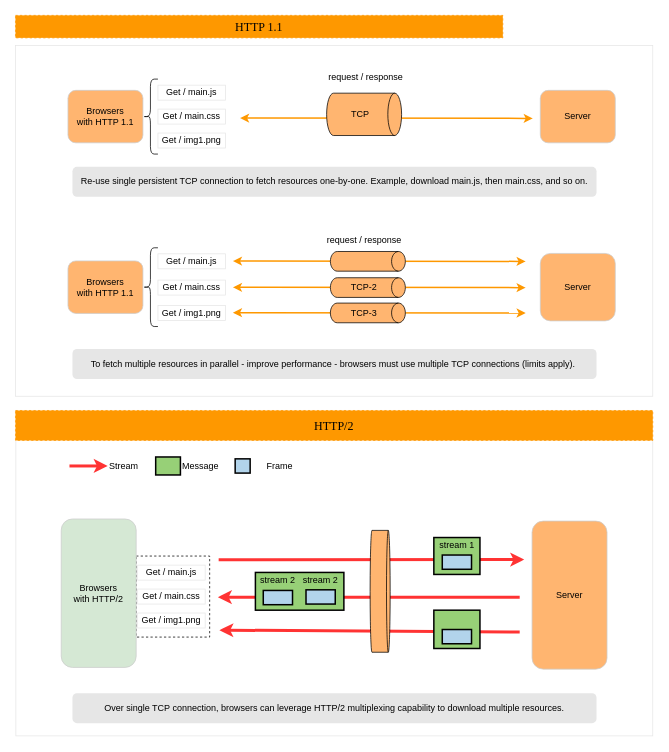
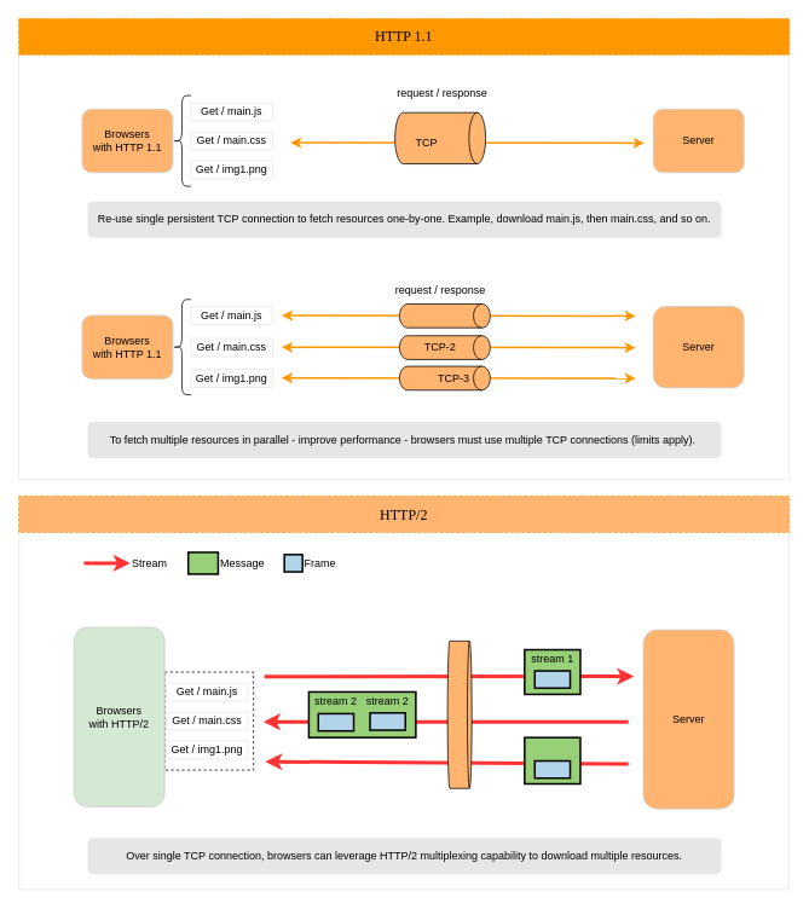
  <mxCell id="0" />
  <mxCell id="1" parent="0" />
  <mxCell id="2" value="" style="rounded=0;whiteSpace=wrap;html=1;strokeColor=#E6E6E6;" vertex="1" parent="1"><mxGeometry x="20.5" y="585" width="849.5" height="396" as="geometry" /></mxCell>
  <mxCell id="3" value="" style="rounded=0;whiteSpace=wrap;html=1;strokeColor=#E6E6E6;" vertex="1" parent="1"><mxGeometry y="60" width="850" height="468" as="geometry" x="20" /></mxCell>
  <mxCell id="4" value="" style="rounded=0;whiteSpace=wrap;html=1;shadow=0;dashed=1;strokeColor=default;fillColor=none;" parent="1" vertex="1"><mxGeometry x="181" y="741.15" width="98" height="108.07" as="geometry" /></mxCell>
  <mxCell id="5" value="" style="endArrow=classic;html=1;rounded=0;entryX=0.765;entryY=0.706;entryDx=0;entryDy=0;strokeColor=#FE9800;strokeWidth=2;entryPerimeter=0;startArrow=classic;startFill=1;" parent="1" edge="1"><mxGeometry width="50" height="50" relative="1" as="geometry"><mxPoint x="319.5" y="157" as="sourcePoint" /><mxPoint x="710" y="157.41" as="targetPoint" /></mxGeometry></mxCell>
  <mxCell id="6" value="" style="strokeWidth=1;html=1;shape=mxgraph.flowchart.direct_data;whiteSpace=wrap;rounded=1;shadow=0;fillColor=#FFB570;" parent="1" vertex="1"><mxGeometry x="435" y="123.75" width="100" height="56.5" as="geometry" /></mxCell>
  <mxCell id="7" value="Browsers&lt;br&gt;with HTTP 1.1" style="rounded=1;whiteSpace=wrap;html=1;shadow=0;strokeColor=#CCCCCC;strokeWidth=1;fillColor=#FFB570;" parent="1" vertex="1"><mxGeometry x="90" y="120" width="100" height="70" as="geometry" /></mxCell>
  <mxCell id="8" value="Server" style="rounded=1;whiteSpace=wrap;html=1;shadow=0;strokeColor=#CCCCCC;strokeWidth=1;fillColor=#FFB570;" parent="1" vertex="1"><mxGeometry x="720" y="120" width="100" height="70" as="geometry" /></mxCell>
  <mxCell id="9" style="edgeStyle=orthogonalEdgeStyle;rounded=0;orthogonalLoop=1;jettySize=auto;html=1;exitX=0.5;exitY=1;exitDx=0;exitDy=0;exitPerimeter=0;" parent="1" source="6" target="6" edge="1"><mxGeometry relative="1" as="geometry" /></mxCell>
  <mxCell id="10" value="Get / main.js" style="text;html=1;strokeColor=#E6E6E6;fillColor=none;align=center;verticalAlign=middle;whiteSpace=wrap;rounded=0;shadow=0;" parent="1" vertex="1"><mxGeometry x="210" y="113.07" width="90" height="20" as="geometry" /></mxCell>
  <mxCell id="11" value="Get / main.css" style="text;html=1;strokeColor=#E6E6E6;fillColor=none;align=center;verticalAlign=middle;whiteSpace=wrap;rounded=0;shadow=0;" parent="1" vertex="1"><mxGeometry x="210" y="145" width="90" height="20" as="geometry" /></mxCell>
  <mxCell id="12" value="Get / img1.png" style="text;html=1;strokeColor=#E6E6E6;fillColor=none;align=center;verticalAlign=middle;whiteSpace=wrap;rounded=0;shadow=0;" parent="1" vertex="1"><mxGeometry x="210" y="176.94" width="90" height="20" as="geometry" /></mxCell>
  <mxCell id="13" value="request / response" style="text;html=1;strokeColor=none;fillColor=none;align=center;verticalAlign=middle;whiteSpace=wrap;rounded=0;shadow=0;dashed=1;" parent="1" vertex="1"><mxGeometry x="428" y="93.07" width="119" height="20" as="geometry" /></mxCell>
- <mxCell id="14" value="TCP" style="text;html=1;strokeColor=none;fillColor=none;align=center;verticalAlign=middle;whiteSpace=wrap;rounded=0;shadow=0;dashed=1;" parent="1" vertex="1"><mxGeometry x="460" y="142" width="40" height="20" as="geometry" /></mxCell>
- <mxCell id="15" value="HTTP 1.1" style="rounded=0;whiteSpace=wrap;html=1;shadow=0;dashed=1;fontFamily=Verdana;fontSize=16;strokeColor=#FE9800;strokeWidth=1;fillColor=#FE9800;fontStyle=0" parent="1" vertex="1"><mxGeometry x="20" y="20" width="650" height="30" as="geometry" /></mxCell>
- <mxCell id="16" value="HTTP/2" style="rounded=0;whiteSpace=wrap;html=1;shadow=0;dashed=1;fontFamily=Verdana;fontSize=16;strokeColor=#FE9800;strokeWidth=1;fillColor=#FE9800;fontStyle=0" parent="1" vertex="1"><mxGeometry y="547" width="850" height="40" as="geometry" x="20" /></mxCell>
+ <mxCell id="14" value="TCP" style="text;html=1;strokeColor=none;fillColor=none;align=center;verticalAlign=middle;whiteSpace=wrap;rounded=0;shadow=0;dashed=1;" parent="1" vertex="1"><mxGeometry x="450" y="147" width="40" height="20" as="geometry" /></mxCell>
+ <mxCell id="15" value="HTTP 1.1" style="rounded=0;whiteSpace=wrap;html=1;shadow=0;dashed=1;fontFamily=Verdana;fontSize=16;strokeColor=#FE9800;strokeWidth=1;fillColor=#FE9800;fontStyle=0" parent="1" vertex="1"><mxGeometry width="850" height="40" as="geometry" x="20" y="20" /></mxCell>
+ <mxCell id="16" value="HTTP/2" style="rounded=0;whiteSpace=wrap;html=1;shadow=0;dashed=1;fontFamily=Verdana;fontSize=16;strokeColor=#FE9800;strokeWidth=1;fillColor=#ffb570;fontStyle=0;" parent="1" vertex="1"><mxGeometry y="547" width="850" height="40" as="geometry" x="20" /></mxCell>
  <mxCell id="17" value="" style="shape=curlyBracket;whiteSpace=wrap;html=1;rounded=1;strokeColor=#000000;" parent="1" vertex="1"><mxGeometry x="190" y="105" width="20" height="100" as="geometry" /></mxCell>
  <mxCell id="18" value="" style="endArrow=classic;html=1;rounded=0;entryX=0.765;entryY=0.706;entryDx=0;entryDy=0;strokeColor=#FE9800;strokeWidth=2;entryPerimeter=0;startArrow=classic;startFill=1;" parent="1" edge="1"><mxGeometry width="50" height="50" relative="1" as="geometry"><mxPoint x="310" y="347.73" as="sourcePoint" /><mxPoint x="700.5" y="348.14" as="targetPoint" /></mxGeometry></mxCell>
  <mxCell id="19" value="Browsers&lt;br&gt;with HTTP 1.1" style="rounded=1;whiteSpace=wrap;html=1;shadow=0;strokeColor=#CCCCCC;strokeWidth=1;fillColor=#FFB570;" parent="1" vertex="1"><mxGeometry x="90" y="347.5" width="100" height="70" as="geometry" /></mxCell>
  <mxCell id="20" value="Server" style="rounded=1;whiteSpace=wrap;html=1;shadow=0;strokeColor=#CCCCCC;strokeWidth=1;fillColor=#FFB570;" parent="1" vertex="1"><mxGeometry x="720" y="337.5" width="100" height="90" as="geometry" /></mxCell>
  <mxCell id="21" value="Get / main.js" style="text;html=1;strokeColor=#E6E6E6;fillColor=none;align=center;verticalAlign=middle;whiteSpace=wrap;rounded=0;shadow=0;" parent="1" vertex="1"><mxGeometry x="210" y="338.07" width="90" height="20" as="geometry" /></mxCell>
  <mxCell id="22" value="Get / main.css" style="text;html=1;strokeColor=#E6E6E6;fillColor=none;align=center;verticalAlign=middle;whiteSpace=wrap;rounded=0;shadow=0;" parent="1" vertex="1"><mxGeometry x="210" y="373.07" width="90" height="20" as="geometry" /></mxCell>
  <mxCell id="23" value="Get / img1.png" style="text;html=1;strokeColor=#E6E6E6;fillColor=none;align=center;verticalAlign=middle;whiteSpace=wrap;rounded=0;shadow=0;" parent="1" vertex="1"><mxGeometry x="210" y="406.87" width="90" height="20" as="geometry" /></mxCell>
  <mxCell id="24" value="request / response" style="text;html=1;strokeColor=none;fillColor=none;align=center;verticalAlign=middle;whiteSpace=wrap;rounded=0;shadow=0;dashed=1;" parent="1" vertex="1"><mxGeometry x="426" y="310" width="119" height="20" as="geometry" /></mxCell>
  <mxCell id="25" value="" style="shape=curlyBracket;whiteSpace=wrap;html=1;rounded=1;strokeColor=#000000;" parent="1" vertex="1"><mxGeometry x="190" y="330" width="20" height="105" as="geometry" /></mxCell>
  <mxCell id="26" value="" style="group;fillColor=#FFFFFF;" parent="1" vertex="1" connectable="0"><mxGeometry x="440" y="334.94" width="100" height="26.25" as="geometry" /></mxCell>
  <mxCell id="27" value="" style="strokeWidth=1;html=1;shape=mxgraph.flowchart.direct_data;whiteSpace=wrap;rounded=1;shadow=0;fillColor=#FFB570;" parent="26" vertex="1"><mxGeometry width="100" height="26.25" as="geometry" /></mxCell>
  <mxCell id="28" style="edgeStyle=orthogonalEdgeStyle;rounded=0;orthogonalLoop=1;jettySize=auto;html=1;exitX=0.5;exitY=1;exitDx=0;exitDy=0;exitPerimeter=0;" parent="26" source="27" target="27" edge="1"><mxGeometry relative="1" as="geometry" /></mxCell>
  <mxCell id="29" value="" style="endArrow=classic;html=1;rounded=0;entryX=0.765;entryY=0.706;entryDx=0;entryDy=0;strokeColor=#FE9800;strokeWidth=2;entryPerimeter=0;startArrow=classic;startFill=1;" parent="1" edge="1"><mxGeometry width="50" height="50" relative="1" as="geometry"><mxPoint x="310" y="382.73" as="sourcePoint" /><mxPoint x="700.5" y="383.14" as="targetPoint" /></mxGeometry></mxCell>
  <mxCell id="30" value="" style="group;fillColor=#FFFFFF;" parent="1" vertex="1" connectable="0"><mxGeometry x="440" y="369.94" width="100" height="26.25" as="geometry" /></mxCell>
  <mxCell id="31" value="" style="strokeWidth=1;html=1;shape=mxgraph.flowchart.direct_data;whiteSpace=wrap;rounded=1;shadow=0;fillColor=#FFB570;" parent="30" vertex="1"><mxGeometry width="100" height="26.25" as="geometry" /></mxCell>
  <mxCell id="32" value="TCP-2" style="text;html=1;strokeColor=none;fillColor=none;align=center;verticalAlign=middle;whiteSpace=wrap;rounded=0;shadow=0;dashed=1;" parent="30" vertex="1"><mxGeometry x="25" y="6.56" width="40" height="13.13" as="geometry" /></mxCell>
  <mxCell id="33" style="edgeStyle=orthogonalEdgeStyle;rounded=0;orthogonalLoop=1;jettySize=auto;html=1;exitX=0.5;exitY=1;exitDx=0;exitDy=0;exitPerimeter=0;" parent="30" source="31" target="31" edge="1"><mxGeometry relative="1" as="geometry" /></mxCell>
  <mxCell id="34" value="" style="endArrow=classic;html=1;rounded=0;entryX=0.765;entryY=0.706;entryDx=0;entryDy=0;strokeColor=#FE9800;strokeWidth=2;entryPerimeter=0;startArrow=classic;startFill=1;" parent="1" edge="1"><mxGeometry width="50" height="50" relative="1" as="geometry"><mxPoint x="310" y="416.54" as="sourcePoint" /><mxPoint x="700.5" y="416.95" as="targetPoint" /></mxGeometry></mxCell>
  <mxCell id="35" value="" style="group;fillColor=#FFFFFF;" parent="1" vertex="1" connectable="0"><mxGeometry x="440" y="403.75" width="100" height="26.25" as="geometry" /></mxCell>
  <mxCell id="36" value="" style="strokeWidth=1;html=1;shape=mxgraph.flowchart.direct_data;whiteSpace=wrap;rounded=1;shadow=0;fillColor=#FFB570;" parent="35" vertex="1"><mxGeometry width="100" height="26.25" as="geometry" /></mxCell>
- <mxCell id="37" value="TCP-3" style="text;html=1;strokeColor=none;fillColor=none;align=center;verticalAlign=middle;whiteSpace=wrap;rounded=0;shadow=0;dashed=1;" parent="35" vertex="1"><mxGeometry x="25" y="6.56" width="40" height="13.13" as="geometry" /></mxCell>
+ <mxCell id="37" value="TCP-3" style="text;html=1;strokeColor=none;fillColor=none;align=center;verticalAlign=middle;whiteSpace=wrap;rounded=0;shadow=0;dashed=1;" parent="35" vertex="1"><mxGeometry x="40" y="6.56" width="40" height="13.13" as="geometry" /></mxCell>
  <mxCell id="38" style="edgeStyle=orthogonalEdgeStyle;rounded=0;orthogonalLoop=1;jettySize=auto;html=1;exitX=0.5;exitY=1;exitDx=0;exitDy=0;exitPerimeter=0;" parent="35" source="36" target="36" edge="1"><mxGeometry relative="1" as="geometry" /></mxCell>
  <mxCell id="39" value="Re-use single persistent TCP connection to fetch resources one-by-one. Example, download main.js, then main.css, and so on." style="rounded=1;whiteSpace=wrap;html=1;strokeColor=none;fillColor=#E6E6E6;" parent="1" vertex="1"><mxGeometry x="96" y="222" width="699" height="40" as="geometry" /></mxCell>
  <mxCell id="40" value="To fetch multiple resources in parallel - improve performance - browsers must use multiple TCP connections (limits apply).&amp;nbsp;" style="rounded=1;whiteSpace=wrap;html=1;strokeColor=none;fillColor=#E6E6E6;" parent="1" vertex="1"><mxGeometry x="96" y="465" width="699" height="40" as="geometry" /></mxCell>
  <mxCell id="41" value="Over single TCP connection, browsers can leverage HTTP/2 multiplexing capability to download multiple resources." style="rounded=1;whiteSpace=wrap;html=1;strokeColor=none;fillColor=#E6E6E6;" parent="1" vertex="1"><mxGeometry x="96" y="924" width="699" height="40" as="geometry" /></mxCell>
  <mxCell id="42" value="" style="endArrow=classic;html=1;rounded=0;strokeColor=#FF3333;strokeWidth=4;startArrow=none;startFill=0;" parent="1" edge="1"><mxGeometry width="50" height="50" relative="1" as="geometry"><mxPoint x="92" y="621" as="sourcePoint" /><mxPoint x="143" y="621" as="targetPoint" /></mxGeometry></mxCell>
  <mxCell id="43" value="Stream" style="text;html=1;strokeColor=none;fillColor=none;align=center;verticalAlign=middle;whiteSpace=wrap;rounded=0;shadow=0;" parent="1" vertex="1"><mxGeometry x="141" y="606" width="47" height="30" as="geometry" /></mxCell>
  <mxCell id="44" value="" style="rounded=0;whiteSpace=wrap;html=1;shadow=0;strokeColor=default;fillColor=#97D077;strokeWidth=2;" parent="1" vertex="1"><mxGeometry x="207" y="609" width="33" height="24" as="geometry" /></mxCell>
  <mxCell id="45" value="Message" style="text;html=1;strokeColor=none;fillColor=none;align=center;verticalAlign=middle;whiteSpace=wrap;rounded=0;shadow=0;" parent="1" vertex="1"><mxGeometry x="240" y="606" width="54" height="30" as="geometry" /></mxCell>
  <mxCell id="46" value="" style="rounded=0;whiteSpace=wrap;html=1;shadow=0;strokeColor=default;strokeWidth=2;fillColor=#B2D4EB;" parent="1" vertex="1"><mxGeometry x="313" y="611.5" width="20" height="19" as="geometry" /></mxCell>
- <mxCell id="47" value="Frame" style="text;html=1;strokeColor=none;fillColor=none;align=center;verticalAlign=middle;whiteSpace=wrap;rounded=0;shadow=0;" parent="1" vertex="1"><mxGeometry x="353" y="606" width="39" height="30" as="geometry" /></mxCell>
+ <mxCell id="47" value="Frame" style="text;html=1;strokeColor=none;fillColor=none;align=center;verticalAlign=middle;whiteSpace=wrap;rounded=0;shadow=0;" parent="1" vertex="1"><mxGeometry x="333" y="606" width="39" height="30" as="geometry" /></mxCell>
  <mxCell id="48" value="" style="endArrow=classic;html=1;rounded=0;entryX=0.765;entryY=0.706;entryDx=0;entryDy=0;strokeColor=#FF3333;strokeWidth=4;entryPerimeter=0;startArrow=none;startFill=0;" parent="1" edge="1"><mxGeometry width="50" height="50" relative="1" as="geometry"><mxPoint x="291" y="746.11" as="sourcePoint" /><mxPoint x="698.5" y="745.82" as="targetPoint" /></mxGeometry></mxCell>
  <mxCell id="49" value="Browsers&lt;br&gt;with HTTP/2" style="rounded=1;whiteSpace=wrap;html=1;shadow=0;strokeColor=#CCCCCC;strokeWidth=1;fillColor=#d5e8d4;" parent="1" vertex="1"><mxGeometry x="81" y="691.7" width="100" height="198" as="geometry" /></mxCell>
  <mxCell id="50" value="Server" style="rounded=1;whiteSpace=wrap;html=1;shadow=0;strokeColor=#CCCCCC;strokeWidth=1;fillColor=#FFB570;" parent="1" vertex="1"><mxGeometry x="709" y="694.54" width="100" height="197.46" as="geometry" /></mxCell>
  <mxCell id="51" style="edgeStyle=orthogonalEdgeStyle;rounded=0;orthogonalLoop=1;jettySize=auto;html=1;exitX=0.5;exitY=1;exitDx=0;exitDy=0;exitPerimeter=0;" parent="1" edge="1"><mxGeometry relative="1" as="geometry"><mxPoint x="481" y="853.07" as="sourcePoint" /><mxPoint x="481" y="853.07" as="targetPoint" /></mxGeometry></mxCell>
  <mxCell id="52" value="Get / main.js" style="text;html=1;strokeColor=#E6E6E6;fillColor=none;align=center;verticalAlign=middle;whiteSpace=wrap;rounded=0;shadow=0;" parent="1" vertex="1"><mxGeometry x="183" y="753.25" width="90" height="20" as="geometry" /></mxCell>
  <mxCell id="53" value="Get / main.css" style="text;html=1;strokeColor=#E6E6E6;fillColor=none;align=center;verticalAlign=middle;whiteSpace=wrap;rounded=0;shadow=0;" parent="1" vertex="1"><mxGeometry x="183" y="785.18" width="90" height="20" as="geometry" /></mxCell>
  <mxCell id="54" value="Get / img1.png" style="text;html=1;strokeColor=#E6E6E6;fillColor=none;align=center;verticalAlign=middle;whiteSpace=wrap;rounded=0;shadow=0;" parent="1" vertex="1"><mxGeometry x="183" y="817.12" width="90" height="20" as="geometry" /></mxCell>
  <mxCell id="55" value="" style="endArrow=classic;html=1;rounded=0;strokeColor=#FF3333;strokeWidth=4;startArrow=none;startFill=0;" parent="1" edge="1"><mxGeometry width="50" height="50" relative="1" as="geometry"><mxPoint x="692.5" y="795.99" as="sourcePoint" /><mxPoint x="290" y="796" as="targetPoint" /></mxGeometry></mxCell>
  <mxCell id="56" value="" style="endArrow=classic;html=1;rounded=0;strokeColor=#FF3333;strokeWidth=4;startArrow=none;startFill=0;" parent="1" edge="1"><mxGeometry width="50" height="50" relative="1" as="geometry"><mxPoint x="692.5" y="842.44" as="sourcePoint" /><mxPoint x="292" y="840" as="targetPoint" /></mxGeometry></mxCell>
  <mxCell id="57" value="" style="strokeWidth=1;html=1;shape=mxgraph.flowchart.direct_data;whiteSpace=wrap;rounded=1;shadow=0;fillColor=#FFB570;" parent="1" vertex="1"><mxGeometry x="493" y="706.91" width="26.75" height="162.54" as="geometry" /></mxCell>
  <mxCell id="58" value="" style="rounded=0;whiteSpace=wrap;html=1;shadow=0;strokeColor=default;fillColor=#97D077;strokeWidth=2;" parent="1" vertex="1"><mxGeometry x="578" y="716.45" width="61.5" height="49.23" as="geometry" /></mxCell>
  <mxCell id="59" value="" style="rounded=0;whiteSpace=wrap;html=1;shadow=0;strokeColor=default;strokeWidth=2;fillColor=#B2D4EB;" parent="1" vertex="1"><mxGeometry x="589.25" y="739.79" width="39" height="19" as="geometry" /></mxCell>
  <mxCell id="60" value="stream 1" style="text;html=1;strokeColor=none;fillColor=none;align=center;verticalAlign=middle;whiteSpace=wrap;rounded=0;shadow=0;" parent="1" vertex="1"><mxGeometry x="581.75" y="716.11" width="54" height="21" as="geometry" /></mxCell>
  <mxCell id="61" value="" style="rounded=0;whiteSpace=wrap;html=1;shadow=0;strokeColor=default;fillColor=#97D077;strokeWidth=2;" parent="1" vertex="1"><mxGeometry x="340" y="763" width="118" height="50.35" as="geometry" /></mxCell>
  <mxCell id="62" value="" style="rounded=0;whiteSpace=wrap;html=1;shadow=0;strokeColor=default;strokeWidth=2;fillColor=#B2D4EB;" parent="1" vertex="1"><mxGeometry x="350.5" y="787.03" width="39" height="19" as="geometry" /></mxCell>
  <mxCell id="63" value="stream 2" style="text;html=1;strokeColor=none;fillColor=none;align=center;verticalAlign=middle;whiteSpace=wrap;rounded=0;shadow=0;" parent="1" vertex="1"><mxGeometry x="343" y="765.68" width="54" height="16.35" as="geometry" /></mxCell>
  <mxCell id="64" value="" style="rounded=0;whiteSpace=wrap;html=1;shadow=0;strokeColor=default;strokeWidth=2;fillColor=#B2D4EB;" parent="1" vertex="1"><mxGeometry x="407.5" y="786.18" width="39" height="19" as="geometry" /></mxCell>
  <mxCell id="65" value="stream 2" style="text;html=1;strokeColor=none;fillColor=none;align=center;verticalAlign=middle;whiteSpace=wrap;rounded=0;shadow=0;" parent="1" vertex="1"><mxGeometry x="400" y="764.83" width="54" height="17.32" as="geometry" /></mxCell>
  <mxCell id="66" value="" style="rounded=0;whiteSpace=wrap;html=1;shadow=0;strokeColor=default;fillColor=#97D077;strokeWidth=2;" parent="1" vertex="1"><mxGeometry x="578" y="813.35" width="61.5" height="51.1" as="geometry" /></mxCell>
  <mxCell id="67" value="" style="rounded=0;whiteSpace=wrap;html=1;shadow=0;strokeColor=default;strokeWidth=2;fillColor=#B2D4EB;" parent="1" vertex="1"><mxGeometry x="589.25" y="839.13" width="39" height="19" as="geometry" /></mxCell>
